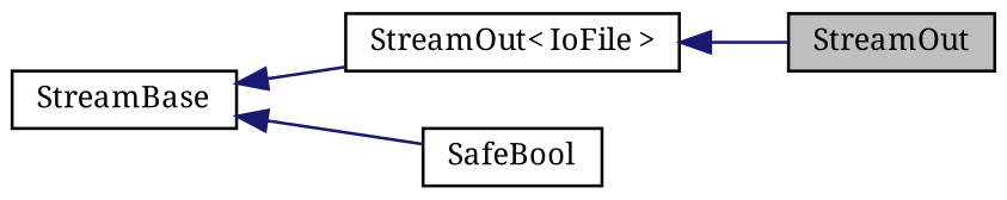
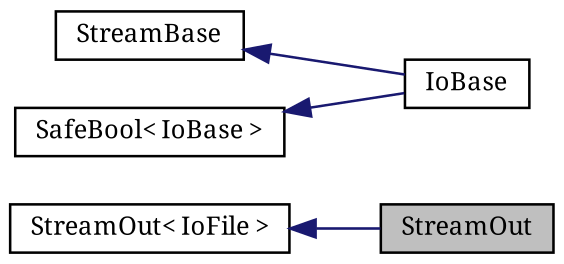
  digraph {
    fontname="Noto Serif"
    rankdir=LR
    node [color=black fillcolor=white fontname="Noto Serif" fontsize=10 shape=record style=filled]
    edge [color=midnightblue dir=back fontname="Noto Serif" fontsize=10 labelfontname=Helvetica labelfontsize=10 style=solid]
    n1 [fillcolor=grey75 fontcolor=black height=0.2 label=StreamOut width=0.4]
    n2 [height=0.2 label="StreamOut\< IoFile \>" width=0.4]
    n3 [height=0.2 label=StreamBase width=0.4]
-   n4 [height=0.2 label=SafeBool width=0.4]
+   n4 [height=0.2 label=IoBase width=0.4]
+   n5 [height=0.2 label="SafeBool\< IoBase \>" width=0.4]
    n2 -> n1
-   n3 -> n2
    n3 -> n4
+   n5 -> n4
  }
